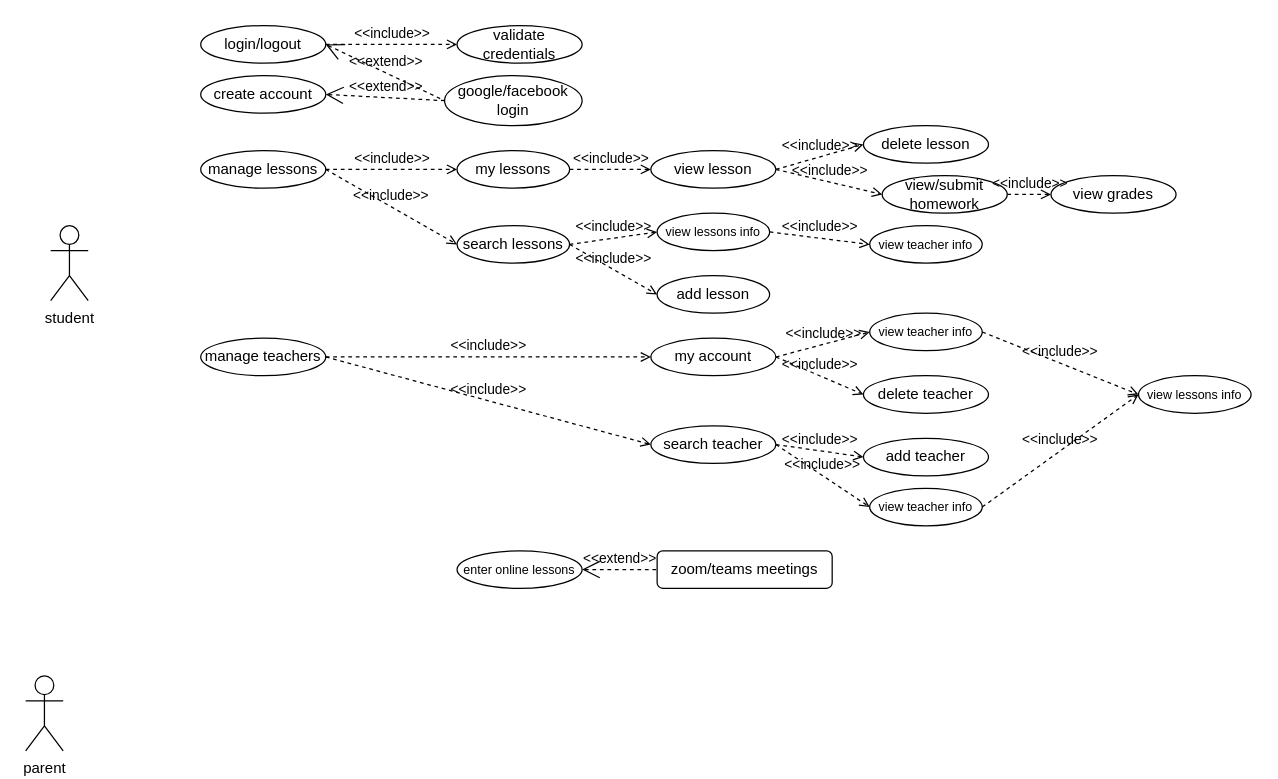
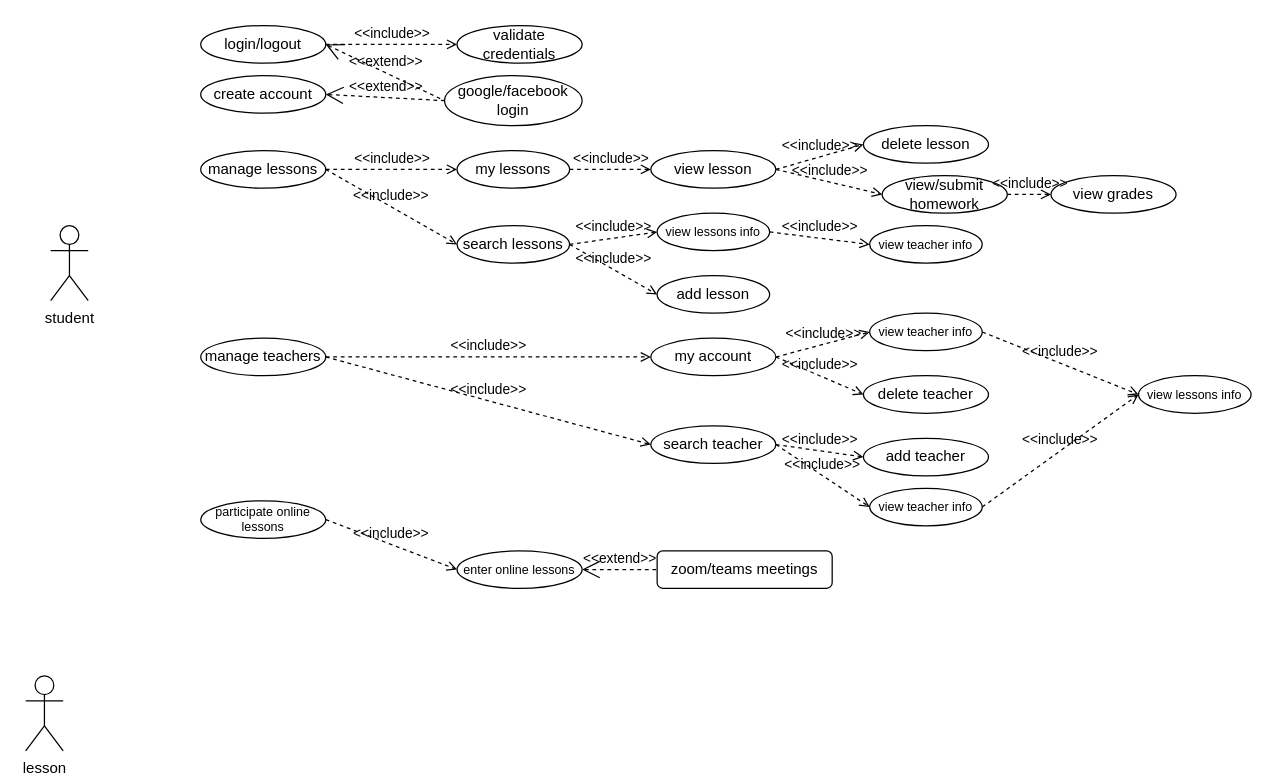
  <mxCell id="0" />
  <mxCell id="1" parent="0" />
  <mxCell id="2" value="student" style="shape=umlActor;html=1;verticalLabelPosition=bottom;verticalAlign=top;align=center;" vertex="1" parent="1"><mxGeometry x="40" y="180" width="30" height="60" as="geometry" /></mxCell>
- <mxCell id="3" value="parent" style="shape=umlActor;html=1;verticalLabelPosition=bottom;verticalAlign=top;align=center;" vertex="1" parent="1"><mxGeometry x="20" y="540" width="30" height="60" as="geometry" /></mxCell>
+ <mxCell id="3" value="lesson" style="shape=umlActor;html=1;verticalLabelPosition=bottom;verticalAlign=top;align=center;" vertex="1" parent="1"><mxGeometry x="20" y="540" width="30" height="60" as="geometry" /></mxCell>
  <mxCell id="4" value="login/logout" style="ellipse;whiteSpace=wrap;html=1;" vertex="1" parent="1"><mxGeometry x="160" y="20" width="100" height="30" as="geometry" /></mxCell>
  <mxCell id="5" value="create account" style="ellipse;whiteSpace=wrap;html=1;" vertex="1" parent="1"><mxGeometry x="160" y="60" width="100" height="30" as="geometry" /></mxCell>
  <mxCell id="6" value="manage teachers" style="ellipse;whiteSpace=wrap;html=1;" vertex="1" parent="1"><mxGeometry x="160" y="270" width="100" height="30" as="geometry" /></mxCell>
+ <mxCell id="7" value="participate online lessons" style="ellipse;whiteSpace=wrap;html=1;fontSize=10;" vertex="1" parent="1"><mxGeometry x="160" y="400" width="100" height="30" as="geometry" /></mxCell>
  <mxCell id="8" value="view lesson" style="ellipse;whiteSpace=wrap;html=1;" vertex="1" parent="1"><mxGeometry x="520" y="120" width="100" height="30" as="geometry" /></mxCell>
  <mxCell id="9" value="&amp;lt;&amp;lt;include&amp;gt;&amp;gt;" style="edgeStyle=none;html=1;endArrow=open;verticalAlign=bottom;dashed=1;labelBackgroundColor=none;rounded=0;exitX=1;exitY=0.5;exitDx=0;exitDy=0;entryX=0;entryY=0.5;entryDx=0;entryDy=0;" edge="1" parent="1" source="4" target="10"><mxGeometry width="160" relative="1" as="geometry"><mxPoint x="310" y="50" as="sourcePoint" /><mxPoint x="350" y="20" as="targetPoint" /></mxGeometry></mxCell>
  <mxCell id="10" value="validate credentials" style="ellipse;whiteSpace=wrap;html=1;" vertex="1" parent="1"><mxGeometry x="365" y="20" width="100" height="30" as="geometry" /></mxCell>
  <mxCell id="11" value="&amp;lt;&amp;lt;extend&amp;gt;&amp;gt;" style="edgeStyle=none;html=1;startArrow=open;endArrow=none;startSize=12;verticalAlign=bottom;dashed=1;labelBackgroundColor=none;rounded=0;entryX=0;entryY=0.5;entryDx=0;entryDy=0;exitX=1;exitY=0.5;exitDx=0;exitDy=0;" edge="1" parent="1" source="4" target="12"><mxGeometry width="160" relative="1" as="geometry"><mxPoint x="440" y="190" as="sourcePoint" /><mxPoint x="330" y="130" as="targetPoint" /></mxGeometry></mxCell>
  <mxCell id="12" value="google/facebook login" style="ellipse;whiteSpace=wrap;html=1;" vertex="1" parent="1"><mxGeometry x="355" y="60" width="110" height="40" as="geometry" /></mxCell>
  <mxCell id="13" value="&amp;lt;&amp;lt;extend&amp;gt;&amp;gt;" style="edgeStyle=none;html=1;startArrow=open;endArrow=none;startSize=12;verticalAlign=bottom;dashed=1;labelBackgroundColor=none;rounded=0;entryX=0;entryY=0.5;entryDx=0;entryDy=0;exitX=1;exitY=0.5;exitDx=0;exitDy=0;" edge="1" parent="1" source="5" target="12"><mxGeometry width="160" relative="1" as="geometry"><mxPoint x="270" y="90" as="sourcePoint" /><mxPoint x="370" y="130" as="targetPoint" /></mxGeometry></mxCell>
  <mxCell id="14" value="zoom/teams meetings" style="whiteSpace=wrap;html=1;rounded=1;" vertex="1" parent="1"><mxGeometry x="525" y="440" width="140" height="30" as="geometry" /></mxCell>
  <mxCell id="15" value="&amp;lt;&amp;lt;extend&amp;gt;&amp;gt;" style="edgeStyle=none;html=1;startArrow=open;endArrow=none;startSize=12;verticalAlign=bottom;dashed=1;labelBackgroundColor=none;rounded=0;entryX=0;entryY=0.5;entryDx=0;entryDy=0;exitX=1;exitY=0.5;exitDx=0;exitDy=0;" edge="1" parent="1" source="16" target="14"><mxGeometry width="160" relative="1" as="geometry"><mxPoint x="480" y="445" as="sourcePoint" /><mxPoint x="640" y="445" as="targetPoint" /></mxGeometry></mxCell>
  <mxCell id="16" value="enter online lessons" style="ellipse;whiteSpace=wrap;html=1;fontSize=10;" vertex="1" parent="1"><mxGeometry x="365" y="440" width="100" height="30" as="geometry" /></mxCell>
  <mxCell id="17" value="manage lessons" style="ellipse;whiteSpace=wrap;html=1;" vertex="1" parent="1"><mxGeometry x="160" y="120" width="100" height="30" as="geometry" /></mxCell>
  <mxCell id="18" value="my lessons" style="ellipse;whiteSpace=wrap;html=1;" vertex="1" parent="1"><mxGeometry x="365" y="120" width="90" height="30" as="geometry" /></mxCell>
  <mxCell id="19" value="&amp;lt;&amp;lt;include&amp;gt;&amp;gt;" style="edgeStyle=none;html=1;endArrow=open;verticalAlign=bottom;dashed=1;labelBackgroundColor=none;rounded=0;exitX=1;exitY=0.5;exitDx=0;exitDy=0;entryX=0;entryY=0.5;entryDx=0;entryDy=0;" edge="1" parent="1" source="17" target="18"><mxGeometry width="160" relative="1" as="geometry"><mxPoint x="260" y="75" as="sourcePoint" /><mxPoint x="370" y="85" as="targetPoint" /></mxGeometry></mxCell>
  <mxCell id="20" value="&amp;lt;&amp;lt;include&amp;gt;&amp;gt;" style="edgeStyle=none;html=1;endArrow=open;verticalAlign=bottom;dashed=1;labelBackgroundColor=none;rounded=0;exitX=1;exitY=0.5;exitDx=0;exitDy=0;entryX=0;entryY=0.5;entryDx=0;entryDy=0;" edge="1" parent="1" source="18" target="8"><mxGeometry width="160" relative="1" as="geometry"><mxPoint x="270" y="145" as="sourcePoint" /><mxPoint x="380" y="145" as="targetPoint" /></mxGeometry></mxCell>
  <mxCell id="21" value="delete lesson" style="ellipse;whiteSpace=wrap;html=1;" vertex="1" parent="1"><mxGeometry x="690" y="100" width="100" height="30" as="geometry" /></mxCell>
  <mxCell id="22" value="view/submit homework" style="ellipse;whiteSpace=wrap;html=1;" vertex="1" parent="1"><mxGeometry x="705" y="140" width="100" height="30" as="geometry" /></mxCell>
  <mxCell id="23" value="&amp;lt;&amp;lt;include&amp;gt;&amp;gt;" style="edgeStyle=none;html=1;endArrow=open;verticalAlign=bottom;dashed=1;labelBackgroundColor=none;rounded=0;exitX=1;exitY=0.5;exitDx=0;exitDy=0;entryX=0;entryY=0.5;entryDx=0;entryDy=0;" edge="1" parent="1" source="8" target="21"><mxGeometry width="160" relative="1" as="geometry"><mxPoint x="465" y="145" as="sourcePoint" /><mxPoint x="530" y="145" as="targetPoint" /></mxGeometry></mxCell>
  <mxCell id="24" value="&amp;lt;&amp;lt;include&amp;gt;&amp;gt;" style="edgeStyle=none;html=1;endArrow=open;verticalAlign=bottom;dashed=1;labelBackgroundColor=none;rounded=0;exitX=1;exitY=0.5;exitDx=0;exitDy=0;entryX=0;entryY=0.5;entryDx=0;entryDy=0;" edge="1" parent="1" source="8" target="22"><mxGeometry width="160" relative="1" as="geometry"><mxPoint x="630" y="145" as="sourcePoint" /><mxPoint x="670" y="125" as="targetPoint" /></mxGeometry></mxCell>
  <mxCell id="25" value="view grades" style="ellipse;whiteSpace=wrap;html=1;" vertex="1" parent="1"><mxGeometry x="840" y="140" width="100" height="30" as="geometry" /></mxCell>
  <mxCell id="26" value="search lessons" style="ellipse;whiteSpace=wrap;html=1;" vertex="1" parent="1"><mxGeometry x="365" y="180" width="90" height="30" as="geometry" /></mxCell>
  <mxCell id="27" value="&amp;lt;&amp;lt;include&amp;gt;&amp;gt;" style="edgeStyle=none;html=1;endArrow=open;verticalAlign=bottom;dashed=1;labelBackgroundColor=none;rounded=0;exitX=1;exitY=0.5;exitDx=0;exitDy=0;entryX=0;entryY=0.5;entryDx=0;entryDy=0;" edge="1" parent="1" source="17" target="26"><mxGeometry width="160" relative="1" as="geometry"><mxPoint x="270" y="145" as="sourcePoint" /><mxPoint x="375" y="145" as="targetPoint" /></mxGeometry></mxCell>
  <mxCell id="28" value="&lt;font style=&quot;font-size: 10px;&quot;&gt;view lessons info&lt;/font&gt;" style="ellipse;whiteSpace=wrap;html=1;" vertex="1" parent="1"><mxGeometry x="525" y="170" width="90" height="30" as="geometry" /></mxCell>
  <mxCell id="29" value="&amp;lt;&amp;lt;include&amp;gt;&amp;gt;" style="edgeStyle=none;html=1;endArrow=open;verticalAlign=bottom;dashed=1;labelBackgroundColor=none;rounded=0;exitX=1;exitY=0.5;exitDx=0;exitDy=0;entryX=0;entryY=0.5;entryDx=0;entryDy=0;" edge="1" parent="1" source="26" target="28"><mxGeometry width="160" relative="1" as="geometry"><mxPoint x="270" y="145" as="sourcePoint" /><mxPoint x="375" y="205" as="targetPoint" /></mxGeometry></mxCell>
  <mxCell id="30" value="add lesson" style="ellipse;whiteSpace=wrap;html=1;" vertex="1" parent="1"><mxGeometry x="525" y="220" width="90" height="30" as="geometry" /></mxCell>
  <mxCell id="31" value="&amp;lt;&amp;lt;include&amp;gt;&amp;gt;" style="edgeStyle=none;html=1;endArrow=open;verticalAlign=bottom;dashed=1;labelBackgroundColor=none;rounded=0;exitX=1;exitY=0.5;exitDx=0;exitDy=0;entryX=0;entryY=0.5;entryDx=0;entryDy=0;" edge="1" parent="1" source="26" target="30"><mxGeometry width="160" relative="1" as="geometry"><mxPoint x="460" y="260" as="sourcePoint" /><mxPoint x="520" y="220" as="targetPoint" /></mxGeometry></mxCell>
  <mxCell id="32" value="&lt;font style=&quot;font-size: 10px;&quot;&gt;view teacher info&lt;/font&gt;" style="ellipse;whiteSpace=wrap;html=1;" vertex="1" parent="1"><mxGeometry x="695" y="180" width="90" height="30" as="geometry" /></mxCell>
  <mxCell id="33" value="&amp;lt;&amp;lt;include&amp;gt;&amp;gt;" style="edgeStyle=none;html=1;endArrow=open;verticalAlign=bottom;dashed=1;labelBackgroundColor=none;rounded=0;exitX=1;exitY=0.5;exitDx=0;exitDy=0;entryX=0;entryY=0.5;entryDx=0;entryDy=0;" edge="1" parent="1" source="28" target="32"><mxGeometry width="160" relative="1" as="geometry"><mxPoint x="465" y="205" as="sourcePoint" /><mxPoint x="530" y="230" as="targetPoint" /></mxGeometry></mxCell>
  <mxCell id="34" value="my account" style="ellipse;whiteSpace=wrap;html=1;" vertex="1" parent="1"><mxGeometry x="520" y="270" width="100" height="30" as="geometry" /></mxCell>
  <mxCell id="35" value="&amp;lt;&amp;lt;include&amp;gt;&amp;gt;" style="edgeStyle=none;html=1;endArrow=open;verticalAlign=bottom;dashed=1;labelBackgroundColor=none;rounded=0;exitX=1;exitY=0.5;exitDx=0;exitDy=0;entryX=0;entryY=0.5;entryDx=0;entryDy=0;" edge="1" parent="1" source="34" target="41"><mxGeometry width="160" relative="1" as="geometry"><mxPoint x="625" y="195" as="sourcePoint" /><mxPoint x="700" y="215" as="targetPoint" /></mxGeometry></mxCell>
  <mxCell id="36" value="search teacher" style="ellipse;whiteSpace=wrap;html=1;" vertex="1" parent="1"><mxGeometry x="520" y="340" width="100" height="30" as="geometry" /></mxCell>
  <mxCell id="37" value="delete teacher" style="ellipse;whiteSpace=wrap;html=1;" vertex="1" parent="1"><mxGeometry x="690" y="300" width="100" height="30" as="geometry" /></mxCell>
  <mxCell id="38" value="&amp;lt;&amp;lt;include&amp;gt;&amp;gt;" style="edgeStyle=none;html=1;endArrow=open;verticalAlign=bottom;dashed=1;labelBackgroundColor=none;rounded=0;exitX=1;exitY=0.5;exitDx=0;exitDy=0;entryX=0;entryY=0.5;entryDx=0;entryDy=0;" edge="1" parent="1" source="34" target="37"><mxGeometry width="160" relative="1" as="geometry"><mxPoint x="630" y="295" as="sourcePoint" /><mxPoint x="700" y="215" as="targetPoint" /></mxGeometry></mxCell>
  <mxCell id="39" value="&amp;lt;&amp;lt;include&amp;gt;&amp;gt;" style="edgeStyle=none;html=1;endArrow=open;verticalAlign=bottom;dashed=1;labelBackgroundColor=none;rounded=0;entryX=0;entryY=0.5;entryDx=0;entryDy=0;exitX=1;exitY=0.5;exitDx=0;exitDy=0;" edge="1" parent="1" source="6" target="36"><mxGeometry width="160" relative="1" as="geometry"><mxPoint x="270" y="350" as="sourcePoint" /><mxPoint x="530" y="300" as="targetPoint" /></mxGeometry></mxCell>
  <mxCell id="40" value="&amp;lt;&amp;lt;include&amp;gt;&amp;gt;" style="edgeStyle=none;html=1;endArrow=open;verticalAlign=bottom;dashed=1;labelBackgroundColor=none;rounded=0;entryX=0;entryY=0.5;entryDx=0;entryDy=0;" edge="1" parent="1" target="34"><mxGeometry width="160" relative="1" as="geometry"><mxPoint x="260" y="285" as="sourcePoint" /><mxPoint x="350" y="250" as="targetPoint" /></mxGeometry></mxCell>
  <mxCell id="41" value="&lt;font style=&quot;font-size: 10px;&quot;&gt;view teacher info&lt;/font&gt;" style="ellipse;whiteSpace=wrap;html=1;" vertex="1" parent="1"><mxGeometry x="695" y="250" width="90" height="30" as="geometry" /></mxCell>
  <mxCell id="42" value="&lt;font style=&quot;font-size: 10px;&quot;&gt;view lessons info&lt;/font&gt;" style="ellipse;whiteSpace=wrap;html=1;" vertex="1" parent="1"><mxGeometry x="910" y="300" width="90" height="30" as="geometry" /></mxCell>
  <mxCell id="43" value="&amp;lt;&amp;lt;include&amp;gt;&amp;gt;" style="edgeStyle=none;html=1;endArrow=open;verticalAlign=bottom;dashed=1;labelBackgroundColor=none;rounded=0;exitX=1;exitY=0.5;exitDx=0;exitDy=0;entryX=0;entryY=0.5;entryDx=0;entryDy=0;" edge="1" parent="1" source="41" target="42"><mxGeometry width="160" relative="1" as="geometry"><mxPoint x="630" y="295" as="sourcePoint" /><mxPoint x="705" y="275" as="targetPoint" /></mxGeometry></mxCell>
  <mxCell id="44" value="&amp;lt;&amp;lt;include&amp;gt;&amp;gt;" style="edgeStyle=none;html=1;endArrow=open;verticalAlign=bottom;dashed=1;labelBackgroundColor=none;rounded=0;entryX=0;entryY=0.5;entryDx=0;entryDy=0;exitX=1;exitY=0.5;exitDx=0;exitDy=0;" edge="1" parent="1" source="22" target="25"><mxGeometry width="160" relative="1" as="geometry"><mxPoint x="840" y="90" as="sourcePoint" /><mxPoint x="790" y="155" as="targetPoint" /></mxGeometry></mxCell>
  <mxCell id="45" value="add&lt;span style=&quot;background-color: transparent; color: light-dark(rgb(0, 0, 0), rgb(255, 255, 255));&quot;&gt;&amp;nbsp;teacher&lt;/span&gt;" style="ellipse;whiteSpace=wrap;html=1;" vertex="1" parent="1"><mxGeometry x="690" y="350" width="100" height="30" as="geometry" /></mxCell>
  <mxCell id="46" value="&amp;lt;&amp;lt;include&amp;gt;&amp;gt;" style="edgeStyle=none;html=1;endArrow=open;verticalAlign=bottom;dashed=1;labelBackgroundColor=none;rounded=0;entryX=0;entryY=0.5;entryDx=0;entryDy=0;" edge="1" parent="1" target="45"><mxGeometry width="160" relative="1" as="geometry"><mxPoint x="620" y="355" as="sourcePoint" /><mxPoint x="690" y="420" as="targetPoint" /></mxGeometry></mxCell>
  <mxCell id="47" value="&lt;font style=&quot;font-size: 10px;&quot;&gt;view teacher info&lt;/font&gt;" style="ellipse;whiteSpace=wrap;html=1;" vertex="1" parent="1"><mxGeometry x="695" y="390" width="90" height="30" as="geometry" /></mxCell>
  <mxCell id="48" value="&amp;lt;&amp;lt;include&amp;gt;&amp;gt;" style="edgeStyle=none;html=1;endArrow=open;verticalAlign=bottom;dashed=1;labelBackgroundColor=none;rounded=0;exitX=1;exitY=0.5;exitDx=0;exitDy=0;entryX=0;entryY=0.5;entryDx=0;entryDy=0;" edge="1" parent="1" source="36" target="47"><mxGeometry width="160" relative="1" as="geometry"><mxPoint x="630" y="362" as="sourcePoint" /><mxPoint x="700" y="375" as="targetPoint" /></mxGeometry></mxCell>
  <mxCell id="49" value="&amp;lt;&amp;lt;include&amp;gt;&amp;gt;" style="edgeStyle=none;html=1;endArrow=open;verticalAlign=bottom;dashed=1;labelBackgroundColor=none;rounded=0;exitX=1;exitY=0.5;exitDx=0;exitDy=0;entryX=0;entryY=0.5;entryDx=0;entryDy=0;" edge="1" parent="1" source="47" target="42"><mxGeometry width="160" relative="1" as="geometry"><mxPoint x="795" y="275" as="sourcePoint" /><mxPoint x="860" y="275" as="targetPoint" /></mxGeometry></mxCell>
  <mxCell id="50" style="edgeStyle=orthogonalEdgeStyle;rounded=0;orthogonalLoop=1;jettySize=auto;html=1;exitX=0.5;exitY=1;exitDx=0;exitDy=0;" edge="1" parent="1" source="37" target="37"><mxGeometry relative="1" as="geometry" /></mxCell>
+ <mxCell id="51" value="&amp;lt;&amp;lt;include&amp;gt;&amp;gt;" style="edgeStyle=none;html=1;endArrow=open;verticalAlign=bottom;dashed=1;labelBackgroundColor=none;rounded=0;exitX=1;exitY=0.5;exitDx=0;exitDy=0;entryX=0;entryY=0.5;entryDx=0;entryDy=0;" edge="1" parent="1" source="7" target="16"><mxGeometry width="160" relative="1" as="geometry"><mxPoint x="260" y="370" as="sourcePoint" /><mxPoint x="420" y="370" as="targetPoint" /></mxGeometry></mxCell>
